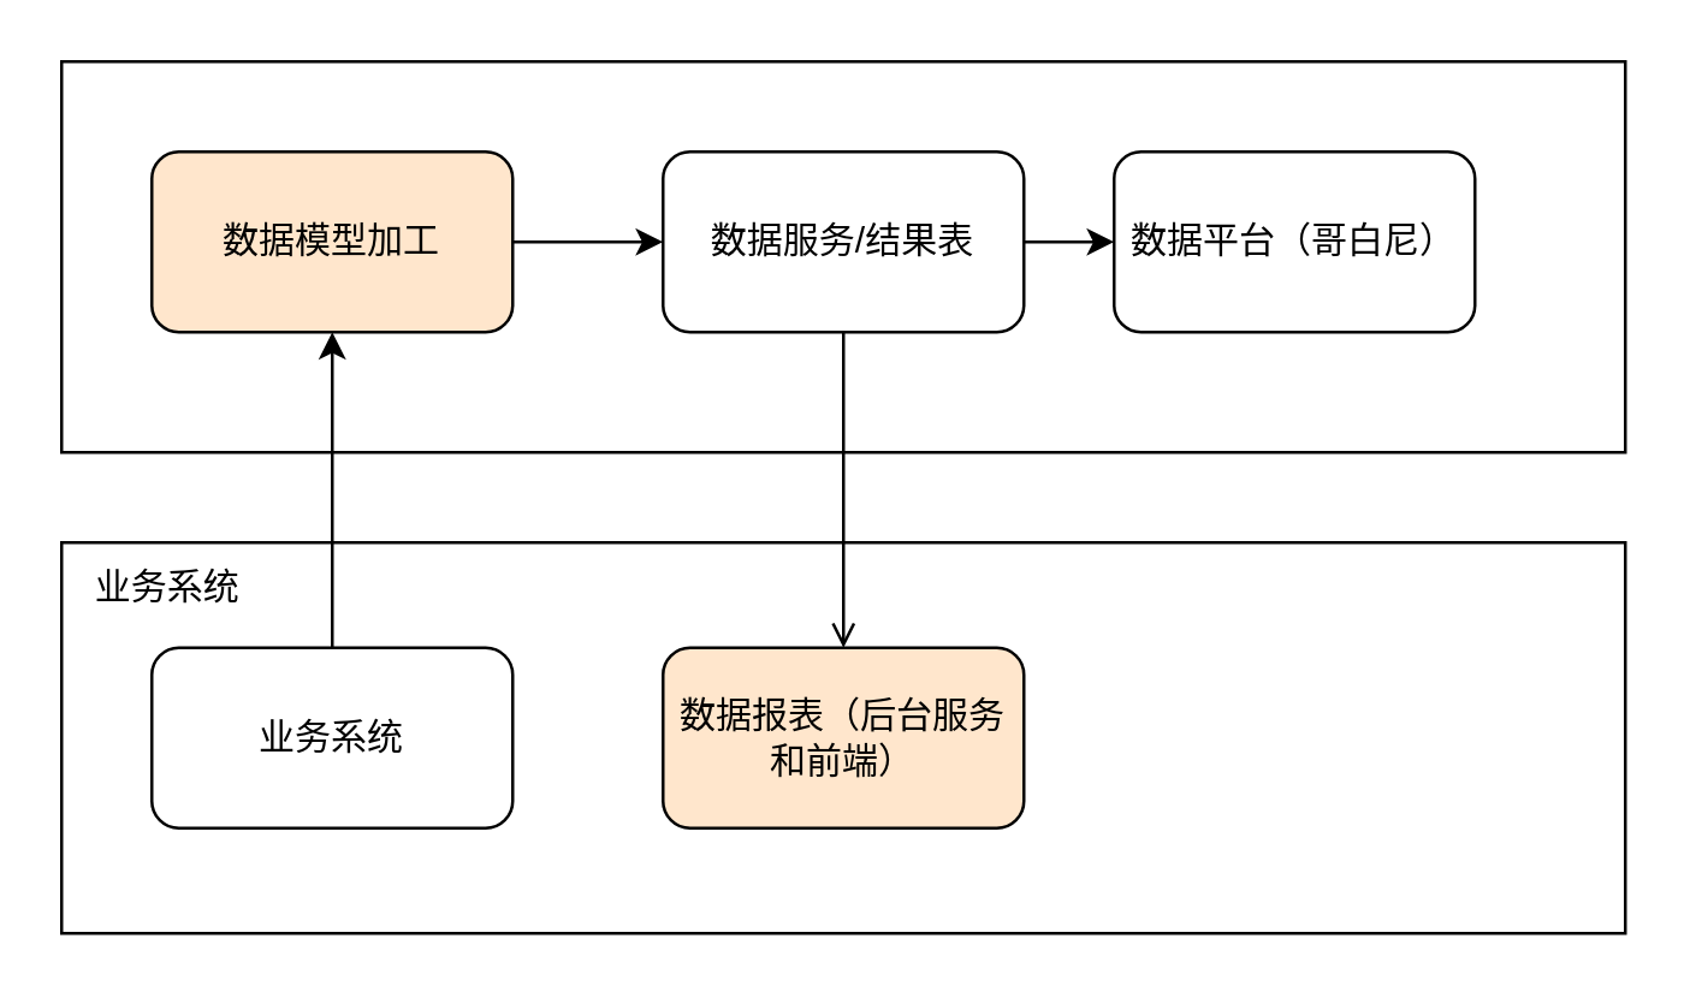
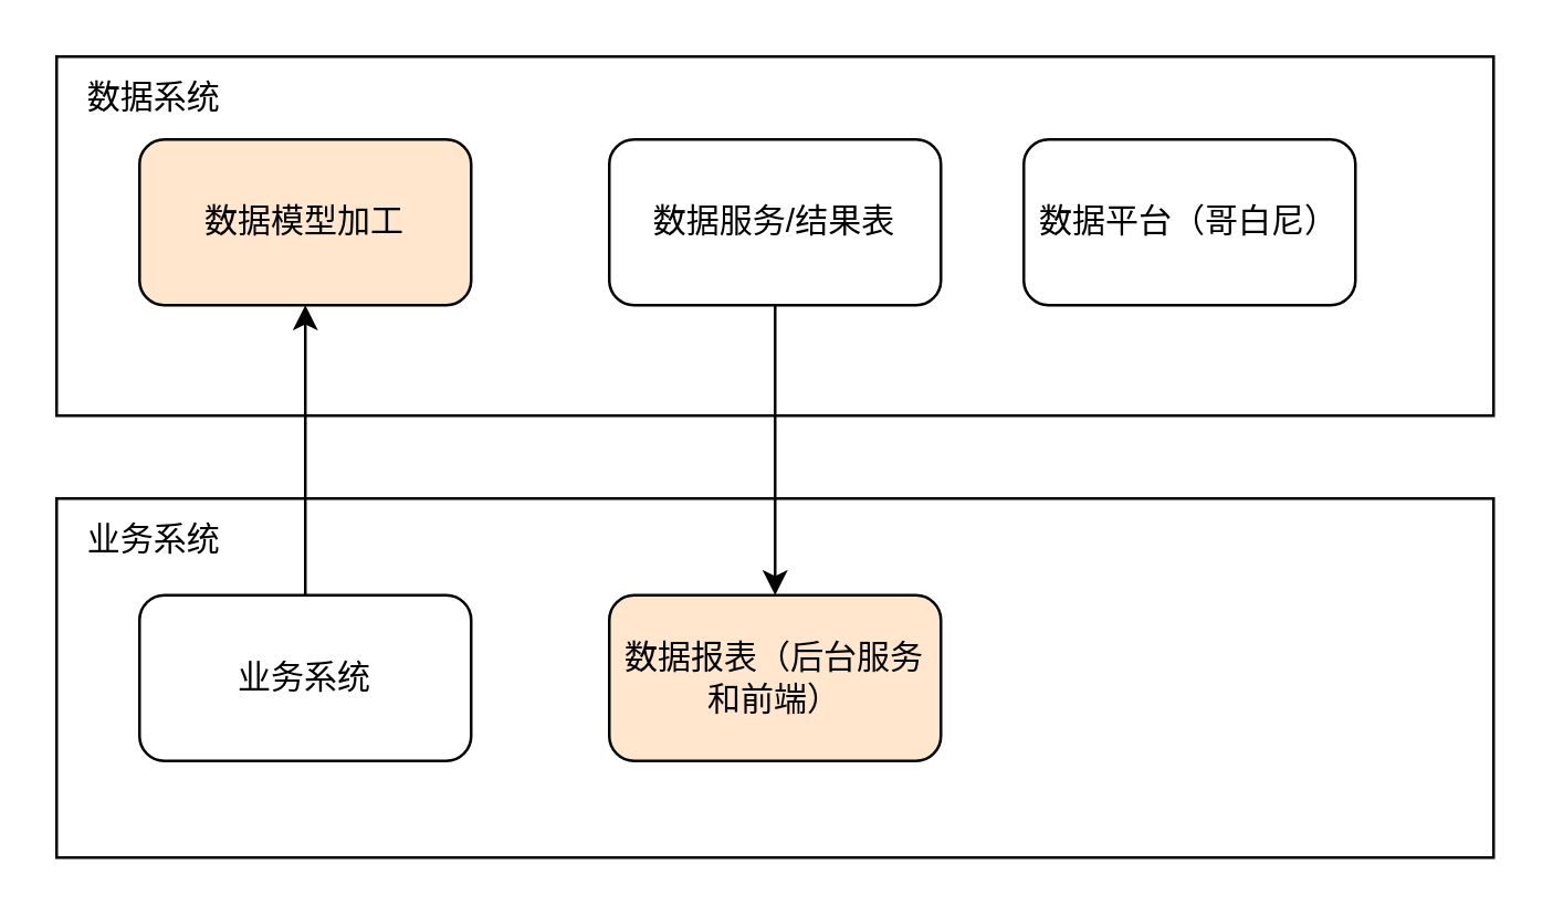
  <mxCell id="0" />
  <mxCell id="1" parent="0" />
  <mxCell id="2" value="" style="rounded=0;whiteSpace=wrap;html=1;" vertex="1" parent="1"><mxGeometry x="20" y="180" width="520" height="130" as="geometry" /></mxCell>
  <mxCell id="3" value="" style="rounded=0;whiteSpace=wrap;html=1;" vertex="1" parent="1"><mxGeometry x="20" y="20" width="520" height="130" as="geometry" /></mxCell>
+ <mxCell id="4" value="数据系统" style="text;html=1;align=center;verticalAlign=middle;resizable=0;points=[];autosize=1;strokeColor=none;fillColor=none;" vertex="1" parent="1"><mxGeometry x="20" y="20" width="70" height="30" as="geometry" /></mxCell>
  <mxCell id="5" value="业务系统" style="text;html=1;align=center;verticalAlign=middle;resizable=0;points=[];autosize=1;strokeColor=none;fillColor=none;" vertex="1" parent="1"><mxGeometry x="20" y="180" width="70" height="30" as="geometry" /></mxCell>
  <mxCell id="6" value="" style="edgeStyle=orthogonalEdgeStyle;rounded=0;orthogonalLoop=1;jettySize=auto;html=1;" edge="1" parent="1" source="7" target="9"><mxGeometry relative="1" as="geometry" /></mxCell>
  <mxCell id="7" value="业务系统" style="rounded=1;whiteSpace=wrap;html=1;" vertex="1" parent="1"><mxGeometry x="50" y="215" width="120" height="60" as="geometry" /></mxCell>
- <mxCell id="8" value="" style="edgeStyle=orthogonalEdgeStyle;rounded=0;orthogonalLoop=1;jettySize=auto;html=1;" edge="1" parent="1" source="9" target="12"><mxGeometry relative="1" as="geometry" /></mxCell>
  <mxCell id="9" value="数据模型加工" style="rounded=1;whiteSpace=wrap;html=1;fillColor=#ffe6cc;" vertex="1" parent="1"><mxGeometry x="50" y="50" width="120" height="60" as="geometry" /></mxCell>
- <mxCell id="10" value="" style="edgeStyle=orthogonalEdgeStyle;rounded=0;orthogonalLoop=1;jettySize=auto;html=1;" edge="1" parent="1" source="12" target="13"><mxGeometry relative="1" as="geometry" /></mxCell>
- <mxCell id="11" value="" style="edgeStyle=orthogonalEdgeStyle;rounded=0;orthogonalLoop=1;jettySize=auto;html=1;endArrow=open;" edge="1" parent="1" source="12" target="14"><mxGeometry relative="1" as="geometry" /></mxCell>
+ <mxCell id="11" value="" style="edgeStyle=orthogonalEdgeStyle;rounded=0;orthogonalLoop=1;jettySize=auto;html=1;" edge="1" parent="1" source="12" target="14"><mxGeometry relative="1" as="geometry" /></mxCell>
  <mxCell id="12" value="数据服务/结果表" style="rounded=1;whiteSpace=wrap;html=1;" vertex="1" parent="1"><mxGeometry x="220" y="50" width="120" height="60" as="geometry" /></mxCell>
  <mxCell id="13" value="数据平台（哥白尼）" style="whiteSpace=wrap;html=1;rounded=1;" vertex="1" parent="1"><mxGeometry x="370" y="50" width="120" height="60" as="geometry" /></mxCell>
  <mxCell id="14" value="数据报表（后台服务和前端）" style="rounded=1;whiteSpace=wrap;html=1;fillColor=#ffe6cc;" vertex="1" parent="1"><mxGeometry x="220" y="215" width="120" height="60" as="geometry" /></mxCell>
